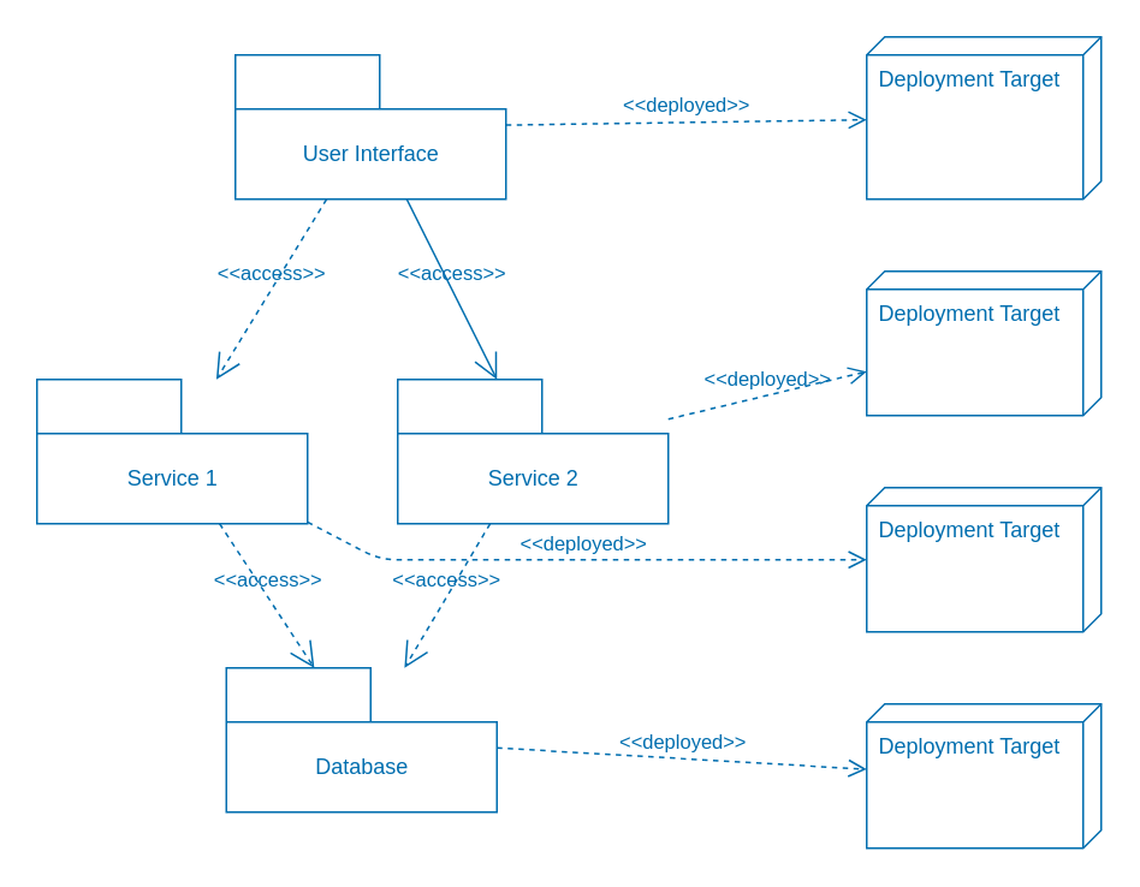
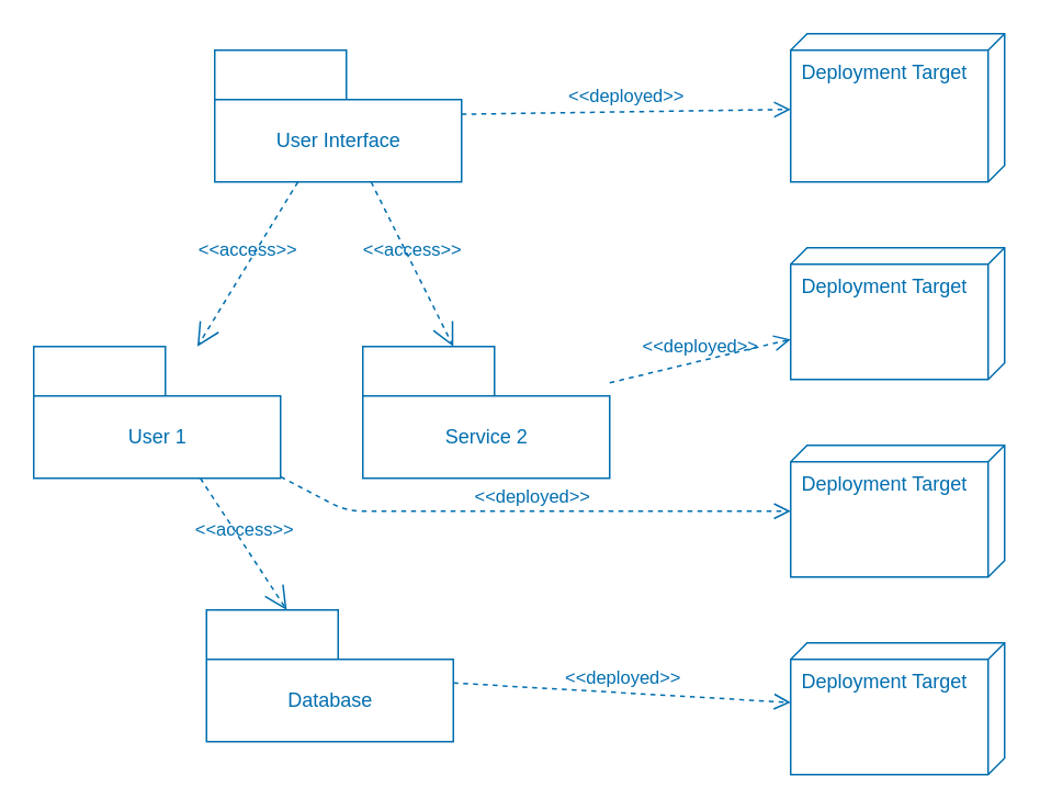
  <mxCell id="0" />
  <mxCell id="1" parent="0" />
  <mxCell id="2" value="User Interface" style="shape=folder;fontStyle=0;tabWidth=80;tabHeight=30;tabPosition=left;html=1;boundedLbl=1;fillColor=none;fontColor=#006EAF;strokeColor=#006EAF;" parent="1" vertex="1"><mxGeometry x="130" y="30" width="150" height="80" as="geometry" /></mxCell>
- <mxCell id="3" value="Service 1" style="shape=folder;fontStyle=0;tabWidth=80;tabHeight=30;tabPosition=left;html=1;boundedLbl=1;fillColor=none;fontColor=#006EAF;strokeColor=#006EAF;" parent="1" vertex="1"><mxGeometry x="20" y="210" width="150" height="80" as="geometry" /></mxCell>
+ <mxCell id="3" value="User 1" style="shape=folder;fontStyle=0;tabWidth=80;tabHeight=30;tabPosition=left;html=1;boundedLbl=1;fillColor=none;fontColor=#006EAF;strokeColor=#006EAF;" parent="1" vertex="1"><mxGeometry x="20" y="210" width="150" height="80" as="geometry" /></mxCell>
  <mxCell id="4" value="Service 2" style="shape=folder;fontStyle=0;tabWidth=80;tabHeight=30;tabPosition=left;html=1;boundedLbl=1;fillColor=none;fontColor=#006EAF;strokeColor=#006EAF;" parent="1" vertex="1"><mxGeometry x="220" y="210" width="150" height="80" as="geometry" /></mxCell>
  <mxCell id="5" value="Database" style="shape=folder;fontStyle=0;tabWidth=80;tabHeight=30;tabPosition=left;html=1;boundedLbl=1;fillColor=none;fontColor=#006EAF;strokeColor=#006EAF;" parent="1" vertex="1"><mxGeometry x="125" y="370" width="150" height="80" as="geometry" /></mxCell>
  <mxCell id="6" value="&amp;lt;&amp;lt;access&amp;gt;&amp;gt;" style="edgeStyle=none;html=1;endArrow=open;endSize=12;dashed=1;verticalAlign=bottom;fontColor=#006EAF;fillColor=#1ba1e2;strokeColor=#006EAF;labelBackgroundColor=none;" parent="1" edge="1" target="3" source="2"><mxGeometry width="160" relative="1" as="geometry"><mxPoint x="95" y="110" as="sourcePoint" /><mxPoint x="95" y="150" as="targetPoint" /></mxGeometry></mxCell>
  <mxCell id="7" value="&amp;lt;&amp;lt;access&amp;gt;&amp;gt;" style="edgeStyle=none;html=1;endArrow=open;endSize=12;dashed=1;verticalAlign=bottom;fontColor=#006EAF;fillColor=#1ba1e2;strokeColor=#006EAF;labelBackgroundColor=none;" parent="1" source="3" target="5" edge="1"><mxGeometry width="160" relative="1" as="geometry"><mxPoint x="105" y="120" as="sourcePoint" /><mxPoint x="105" y="160" as="targetPoint" /></mxGeometry></mxCell>
- <mxCell id="8" value="&amp;lt;&amp;lt;access&amp;gt;&amp;gt;" style="edgeStyle=none;html=1;endArrow=open;endSize=12;dashed=1;verticalAlign=bottom;fontColor=#006EAF;fillColor=#1ba1e2;strokeColor=#006EAF;labelBackgroundColor=none;" parent="1" source="4" target="5" edge="1"><mxGeometry width="160" relative="1" as="geometry"><mxPoint x="105" y="240" as="sourcePoint" /><mxPoint x="105" y="280" as="targetPoint" /></mxGeometry></mxCell>
  <mxCell id="9" value="Deployment Target" style="verticalAlign=top;align=left;shape=cube;size=10;direction=south;fontStyle=0;html=1;boundedLbl=1;spacingLeft=5;fontColor=#006EAF;fillColor=none;strokeColor=#006EAF;" parent="1" vertex="1"><mxGeometry x="480" y="20" width="130" height="90" as="geometry" /></mxCell>
  <mxCell id="10" value="&amp;lt;&amp;lt;deployed&amp;gt;&amp;gt;" style="endArrow=open;startArrow=none;endFill=0;startFill=0;endSize=8;html=1;verticalAlign=bottom;dashed=1;labelBackgroundColor=none;fontColor=#006EAF;fillColor=#1ba1e2;strokeColor=#006EAF;" parent="1" source="2" target="9" edge="1"><mxGeometry width="160" relative="1" as="geometry"><mxPoint x="240" y="280" as="sourcePoint" /><mxPoint x="400" y="280" as="targetPoint" /></mxGeometry></mxCell>
  <mxCell id="11" value="&amp;lt;&amp;lt;deployed&amp;gt;&amp;gt;" style="endArrow=open;startArrow=none;endFill=0;startFill=0;endSize=8;html=1;verticalAlign=bottom;dashed=1;labelBackgroundColor=none;fontColor=#006EAF;fillColor=#1ba1e2;strokeColor=#006EAF;" parent="1" source="3" target="13" edge="1"><mxGeometry width="160" relative="1" as="geometry"><mxPoint x="156.111" y="120" as="sourcePoint" /><mxPoint x="271.111" y="210" as="targetPoint" /><Array as="points"><mxPoint x="210" y="310" /></Array></mxGeometry></mxCell>
  <mxCell id="12" value="&amp;lt;&amp;lt;deployed&amp;gt;&amp;gt;" style="endArrow=open;startArrow=none;endFill=0;startFill=0;endSize=8;html=1;verticalAlign=bottom;dashed=1;labelBackgroundColor=none;fontColor=#006EAF;fillColor=#1ba1e2;strokeColor=#006EAF;" parent="1" source="4" target="17" edge="1"><mxGeometry width="160" relative="1" as="geometry"><mxPoint x="180" y="300.435" as="sourcePoint" /><mxPoint x="270" y="276.957" as="targetPoint" /></mxGeometry></mxCell>
  <mxCell id="13" value="Deployment Target" style="verticalAlign=top;align=left;shape=cube;size=10;direction=south;fontStyle=0;html=1;boundedLbl=1;spacingLeft=5;fontColor=#006EAF;fillColor=none;strokeColor=#006EAF;" vertex="1" parent="1"><mxGeometry x="480" y="270" width="130" height="80" as="geometry" /></mxCell>
  <mxCell id="14" value="Deployment Target" style="verticalAlign=top;align=left;shape=cube;size=10;direction=south;fontStyle=0;html=1;boundedLbl=1;spacingLeft=5;fontColor=#006EAF;fillColor=none;strokeColor=#006EAF;" vertex="1" parent="1"><mxGeometry x="480" y="390" width="130" height="80" as="geometry" /></mxCell>
- <mxCell id="15" value="&amp;lt;&amp;lt;access&amp;gt;&amp;gt;" style="edgeStyle=none;html=1;endArrow=open;endSize=12;dashed=0;verticalAlign=bottom;fontColor=#006EAF;fillColor=#1ba1e2;strokeColor=#006EAF;labelBackgroundColor=none;" edge="1" parent="1" source="2" target="4"><mxGeometry width="160" relative="1" as="geometry"><mxPoint x="187.5" y="120" as="sourcePoint" /><mxPoint x="132.5" y="200" as="targetPoint" /></mxGeometry></mxCell>
+ <mxCell id="15" value="&amp;lt;&amp;lt;access&amp;gt;&amp;gt;" style="edgeStyle=none;html=1;endArrow=open;endSize=12;dashed=1;verticalAlign=bottom;fontColor=#006EAF;fillColor=#1ba1e2;strokeColor=#006EAF;labelBackgroundColor=none;" edge="1" parent="1" source="2" target="4"><mxGeometry width="160" relative="1" as="geometry"><mxPoint x="187.5" y="120" as="sourcePoint" /><mxPoint x="132.5" y="200" as="targetPoint" /></mxGeometry></mxCell>
  <mxCell id="16" value="&amp;lt;&amp;lt;deployed&amp;gt;&amp;gt;" style="endArrow=open;startArrow=none;endFill=0;startFill=0;endSize=8;html=1;verticalAlign=bottom;dashed=1;labelBackgroundColor=none;fontColor=#006EAF;fillColor=#1ba1e2;strokeColor=#006EAF;" edge="1" parent="1" source="5" target="14"><mxGeometry width="160" relative="1" as="geometry"><mxPoint x="180" y="236.186" as="sourcePoint" /><mxPoint x="630" y="213.305" as="targetPoint" /></mxGeometry></mxCell>
  <mxCell id="17" value="Deployment Target" style="verticalAlign=top;align=left;shape=cube;size=10;direction=south;fontStyle=0;html=1;boundedLbl=1;spacingLeft=5;fontColor=#006EAF;fillColor=none;strokeColor=#006EAF;" vertex="1" parent="1"><mxGeometry x="480" y="150" width="130" height="80" as="geometry" /></mxCell>
